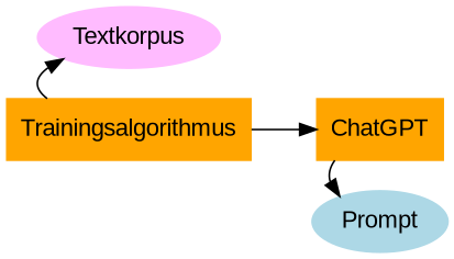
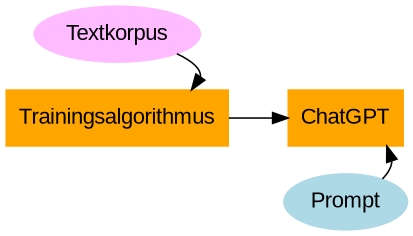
  digraph {
    compound=true
    rankdir=LR
    node [color=orange fontname=Arial style=filled]
    n1 [color=lightblue label=Prompt]
    n2 [label=ChatGPT shape=box]
    n3 [color=plum1 label=Textkorpus]
    Trainingsalgorithmus [shape=box]
    subgraph sub_1 {
      rank=same
      n1
      n2
    }
    subgraph sub_2 {
      rank=same
      n3
      Trainingsalgorithmus
    }
    subgraph cluster_3 {
    }
-   n2 -> n1
-   Trainingsalgorithmus -> n3
+   n1 -> n2
+   n3 -> Trainingsalgorithmus
    Trainingsalgorithmus -> n2
  }
